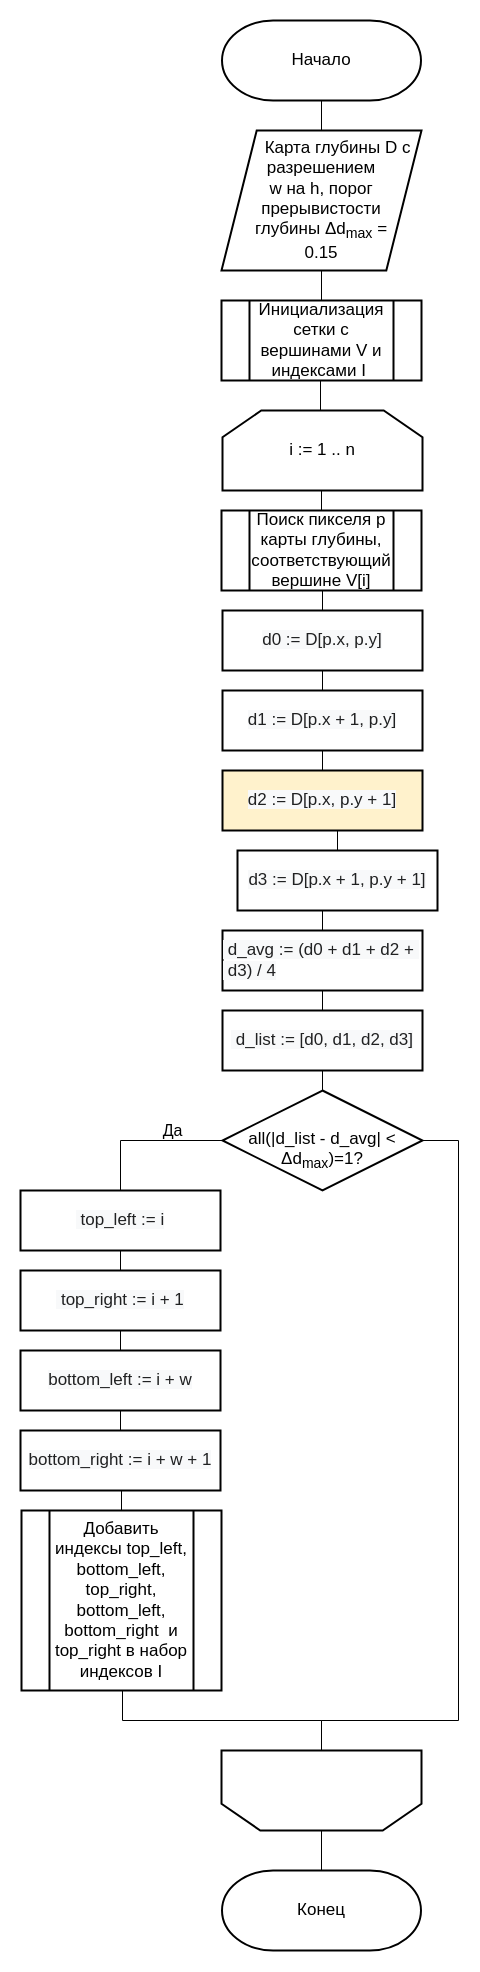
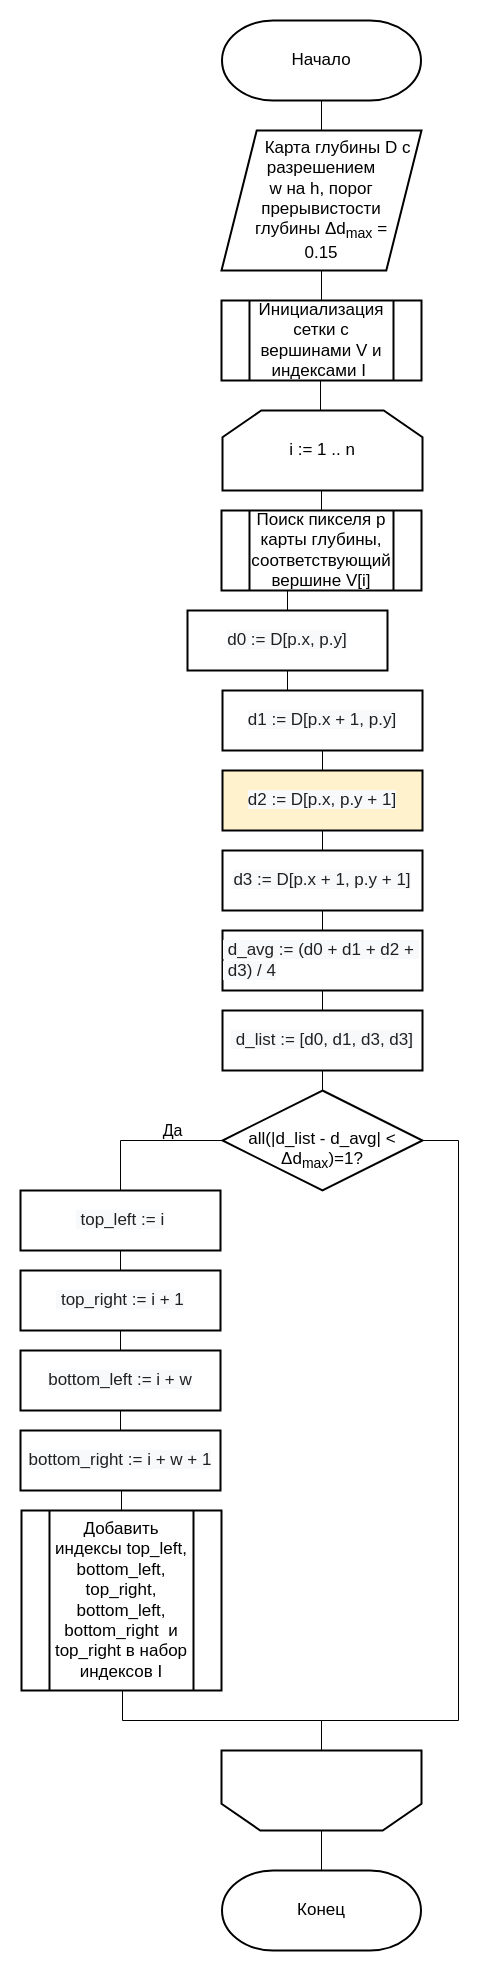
  <mxCell id="0" />
  <mxCell id="1" parent="0" />
  <mxCell id="2" style="edgeStyle=orthogonalEdgeStyle;rounded=0;orthogonalLoop=1;jettySize=auto;html=1;exitX=0.5;exitY=1;exitDx=0;exitDy=0;exitPerimeter=0;entryX=0.5;entryY=0;entryDx=0;entryDy=0;endArrow=none;endFill=0;" parent="1" source="3" target="5" edge="1"><mxGeometry relative="1" as="geometry" /></mxCell>
  <mxCell id="3" value="Начало" style="strokeWidth=2;html=1;shape=stencil(xVVNb4MwDP01HJmAaFV7nFh37GWTdnapC1FDgpysH/9+gYBaSukgl0kc8DO85+fYSsBSXUCFQRJJKDFg70GSfCGVXIJRZAObKRy8iFx4cuFq6ULQFWbGYUcgDluBLqMNqQOe+M60DFwWSNzUWbYOojf7Tf2wNFNSWhKupO5lbvKWDLi0/0ZnRxa9vDqZSxu7qLIKJRqkHno1t3FAkHx4K8XTlD49lPqOOt2/lL7nK8V+Smuf7sX3YvHEDm48jD2QW64mHpiXXMc+351XMwdyk92NyLHUImMLyNItZIec1I/cPSyygnq5B4kuXaojXqtnd/P9zH/HILi8YVgs5zMAZfaFWobuH7r0azqHcOY6JGWgbkOPXwDlGFqecC8g76X0CbG6gduzf1zuwsPxXc+mUfyjZZ8zzoTS+GQTLD6YswYdGU6W7hXhk6ndcyHc7TS2EAOCBnV3ZQP8Ag==);whiteSpace=wrap;fontSize=17;" parent="1" vertex="1"><mxGeometry x="196" y="20" width="250" height="80" as="geometry" /></mxCell>
  <mxCell id="4" style="edgeStyle=orthogonalEdgeStyle;rounded=0;orthogonalLoop=1;jettySize=auto;html=1;exitX=0.5;exitY=1;exitDx=0;exitDy=0;entryX=0.5;entryY=0;entryDx=0;entryDy=0;endArrow=none;endFill=0;" parent="1" source="5" target="11" edge="1"><mxGeometry relative="1" as="geometry" /></mxCell>
  <mxCell id="5" value="&amp;nbsp; &amp;nbsp; &amp;nbsp; &amp;nbsp;Карта глубины D с разрешением &lt;br&gt;w на&amp;nbsp;h, порог &lt;br&gt;прерывистости &lt;br&gt;глубины Δd&lt;sub&gt;max&lt;/sub&gt; = &lt;br&gt;0.15" style="shape=parallelogram;html=1;strokeWidth=2;perimeter=parallelogramPerimeter;whiteSpace=wrap;rounded=0;arcSize=12;size=0.176;fontSize=17;" parent="1" vertex="1"><mxGeometry x="221" y="130" width="200" height="140" as="geometry" /></mxCell>
  <mxCell id="6" style="edgeStyle=orthogonalEdgeStyle;rounded=0;orthogonalLoop=1;jettySize=auto;html=1;exitX=0.5;exitY=1;exitDx=0;exitDy=0;entryX=0.5;entryY=0;entryDx=0;entryDy=0;endArrow=none;endFill=0;" parent="1" source="11" edge="1"><mxGeometry relative="1" as="geometry"><mxPoint x="320" y="380" as="sourcePoint" /><mxPoint x="320" y="410" as="targetPoint" /></mxGeometry></mxCell>
  <mxCell id="7" style="edgeStyle=orthogonalEdgeStyle;rounded=0;orthogonalLoop=1;jettySize=auto;html=1;exitX=0.5;exitY=1;exitDx=0;exitDy=0;entryX=0.5;entryY=0;entryDx=0;entryDy=0;endArrow=none;endFill=0;exitPerimeter=0;" parent="1" source="28" target="13" edge="1"><mxGeometry relative="1" as="geometry"><mxPoint x="320" y="470" as="sourcePoint" /></mxGeometry></mxCell>
  <mxCell id="8" style="edgeStyle=orthogonalEdgeStyle;rounded=0;orthogonalLoop=1;jettySize=auto;html=1;exitX=0.5;exitY=1;exitDx=0;exitDy=0;endArrow=none;endFill=0;" parent="1" source="9" target="15" edge="1"><mxGeometry relative="1" as="geometry" /></mxCell>
- <mxCell id="9" value="&lt;div style=&quot;text-align: left;&quot;&gt;&lt;font face=&quot;sans-serif&quot; color=&quot;#202122&quot;&gt;&lt;span style=&quot;background-color: rgb(248, 249, 250);&quot;&gt;d0 := D[p.x, p.y]&lt;/span&gt;&lt;/font&gt;&lt;/div&gt;" style="rounded=0;whiteSpace=wrap;html=1;absoluteArcSize=1;arcSize=14;strokeWidth=2;fontSize=17;fontStyle=0" parent="1" vertex="1"><mxGeometry x="222" y="610" width="200" height="60" as="geometry" /></mxCell>
+ <mxCell id="9" value="&lt;div style=&quot;text-align: left;&quot;&gt;&lt;font face=&quot;sans-serif&quot; color=&quot;#202122&quot;&gt;&lt;span style=&quot;background-color: rgb(248, 249, 250);&quot;&gt;d0 := D[p.x, p.y]&lt;/span&gt;&lt;/font&gt;&lt;/div&gt;" style="rounded=0;whiteSpace=wrap;html=1;absoluteArcSize=1;arcSize=14;strokeWidth=2;fontSize=17;fontStyle=0" parent="1" vertex="1"><mxGeometry x="187" y="610" width="200" height="60" as="geometry" /></mxCell>
  <mxCell id="10" value="Конец" style="strokeWidth=2;html=1;shape=stencil(xVVNb4MwDP01HJmAaFV7nFh37GWTdnapC1FDgpysH/9+gYBaSukgl0kc8DO85+fYSsBSXUCFQRJJKDFg70GSfCGVXIJRZAObKRy8iFx4cuFq6ULQFWbGYUcgDluBLqMNqQOe+M60DFwWSNzUWbYOojf7Tf2wNFNSWhKupO5lbvKWDLi0/0ZnRxa9vDqZSxu7qLIKJRqkHno1t3FAkHx4K8XTlD49lPqOOt2/lL7nK8V+Smuf7sX3YvHEDm48jD2QW64mHpiXXMc+351XMwdyk92NyLHUImMLyNItZIec1I/cPSyygnq5B4kuXaojXqtnd/P9zH/HILi8YVgs5zMAZfaFWobuH7r0azqHcOY6JGWgbkOPXwDlGFqecC8g76X0CbG6gduzf1zuwsPxXc+mUfyjZZ8zzoTS+GQTLD6YswYdGU6W7hXhk6ndcyHc7TS2EAOCBnV3ZQP8Ag==);whiteSpace=wrap;fontSize=17;" parent="1" vertex="1"><mxGeometry x="196" y="1870" width="250" height="80" as="geometry" /></mxCell>
  <mxCell id="11" value="Инициализация сетки с вершинами V и индексами I&amp;nbsp;" style="verticalLabelPosition=middle;verticalAlign=middle;html=1;shape=process;whiteSpace=wrap;rounded=0;size=0.14;arcSize=6;strokeWidth=2;labelPosition=center;align=center;fontSize=17;" parent="1" vertex="1"><mxGeometry x="221" y="300" width="200" height="80" as="geometry" /></mxCell>
  <mxCell id="12" style="edgeStyle=orthogonalEdgeStyle;rounded=0;orthogonalLoop=1;jettySize=auto;html=1;exitX=0.5;exitY=1;exitDx=0;exitDy=0;entryX=0.5;entryY=0;entryDx=0;entryDy=0;endArrow=none;endFill=0;" parent="1" source="13" target="9" edge="1"><mxGeometry relative="1" as="geometry" /></mxCell>
  <mxCell id="13" value="Поиск пикселя p карты глубины, соответствующий вершине V[i]" style="verticalLabelPosition=middle;verticalAlign=middle;html=1;shape=process;whiteSpace=wrap;rounded=0;size=0.14;arcSize=6;strokeWidth=2;labelPosition=center;align=center;fontSize=17;" parent="1" vertex="1"><mxGeometry x="221" y="510" width="200" height="80" as="geometry" /></mxCell>
  <mxCell id="14" style="edgeStyle=orthogonalEdgeStyle;rounded=0;orthogonalLoop=1;jettySize=auto;html=1;exitX=0.5;exitY=1;exitDx=0;exitDy=0;entryX=0.5;entryY=0;entryDx=0;entryDy=0;endArrow=none;endFill=0;" parent="1" source="15" target="17" edge="1"><mxGeometry relative="1" as="geometry" /></mxCell>
  <mxCell id="15" value="&lt;div style=&quot;text-align: left;&quot;&gt;&lt;font face=&quot;sans-serif&quot; color=&quot;#202122&quot;&gt;&lt;span style=&quot;background-color: rgb(248, 249, 250);&quot;&gt;d1 := D[p.x + 1, p.y]&lt;/span&gt;&lt;/font&gt;&lt;/div&gt;" style="rounded=0;whiteSpace=wrap;html=1;absoluteArcSize=1;arcSize=14;strokeWidth=2;fontSize=17;fontStyle=0" parent="1" vertex="1"><mxGeometry x="222" y="690" width="200" height="60" as="geometry" /></mxCell>
  <mxCell id="16" style="edgeStyle=orthogonalEdgeStyle;rounded=0;orthogonalLoop=1;jettySize=auto;html=1;exitX=0.5;exitY=1;exitDx=0;exitDy=0;entryX=0.5;entryY=0;entryDx=0;entryDy=0;endArrow=none;endFill=0;" parent="1" source="17" target="19" edge="1"><mxGeometry relative="1" as="geometry" /></mxCell>
  <mxCell id="17" value="&lt;div style=&quot;text-align: left;&quot;&gt;&lt;font face=&quot;sans-serif&quot; color=&quot;#202122&quot;&gt;&lt;span style=&quot;background-color: rgb(248, 249, 250);&quot;&gt;d2 := D[p.x, p.y + 1]&lt;/span&gt;&lt;/font&gt;&lt;/div&gt;" style="rounded=0;whiteSpace=wrap;html=1;absoluteArcSize=1;arcSize=14;strokeWidth=2;fontSize=17;fontStyle=0;fillColor=#fff2cc;" parent="1" vertex="1"><mxGeometry x="222" y="770" width="200" height="60" as="geometry" /></mxCell>
  <mxCell id="18" style="edgeStyle=orthogonalEdgeStyle;rounded=0;orthogonalLoop=1;jettySize=auto;html=1;exitX=0.5;exitY=1;exitDx=0;exitDy=0;entryX=0.5;entryY=0;entryDx=0;entryDy=0;endArrow=none;endFill=0;" parent="1" source="19" target="21" edge="1"><mxGeometry relative="1" as="geometry" /></mxCell>
- <mxCell id="19" value="&lt;div style=&quot;text-align: left;&quot;&gt;&lt;font face=&quot;sans-serif&quot; color=&quot;#202122&quot;&gt;&lt;span style=&quot;background-color: rgb(248, 249, 250);&quot;&gt;d3 := D[p.x + 1, p.y + 1]&lt;/span&gt;&lt;/font&gt;&lt;/div&gt;" style="rounded=0;whiteSpace=wrap;html=1;absoluteArcSize=1;arcSize=14;strokeWidth=2;fontSize=17;fontStyle=0" parent="1" vertex="1"><mxGeometry x="237" y="850" width="200" height="60" as="geometry" /></mxCell>
+ <mxCell id="19" value="&lt;div style=&quot;text-align: left;&quot;&gt;&lt;font face=&quot;sans-serif&quot; color=&quot;#202122&quot;&gt;&lt;span style=&quot;background-color: rgb(248, 249, 250);&quot;&gt;d3 := D[p.x + 1, p.y + 1]&lt;/span&gt;&lt;/font&gt;&lt;/div&gt;" style="rounded=0;whiteSpace=wrap;html=1;absoluteArcSize=1;arcSize=14;strokeWidth=2;fontSize=17;fontStyle=0" parent="1" vertex="1"><mxGeometry x="222" y="850" width="200" height="60" as="geometry" /></mxCell>
  <mxCell id="20" style="edgeStyle=orthogonalEdgeStyle;rounded=0;orthogonalLoop=1;jettySize=auto;html=1;exitX=0.5;exitY=1;exitDx=0;exitDy=0;entryX=0.5;entryY=0;entryDx=0;entryDy=0;endArrow=none;endFill=0;" parent="1" source="21" target="23" edge="1"><mxGeometry relative="1" as="geometry" /></mxCell>
  <mxCell id="21" value="&lt;div style=&quot;text-align: left;&quot;&gt;&lt;font face=&quot;sans-serif&quot; color=&quot;#202122&quot;&gt;&lt;span style=&quot;background-color: rgb(248, 249, 250);&quot;&gt;&amp;nbsp;d_avg := (d0 + d1 + d2 +&amp;nbsp; &amp;nbsp;d3) / 4&lt;/span&gt;&lt;/font&gt;&lt;/div&gt;" style="rounded=0;whiteSpace=wrap;html=1;absoluteArcSize=1;arcSize=14;strokeWidth=2;fontSize=17;fontStyle=0" parent="1" vertex="1"><mxGeometry x="222" y="930" width="200" height="60" as="geometry" /></mxCell>
  <mxCell id="22" style="edgeStyle=orthogonalEdgeStyle;rounded=0;orthogonalLoop=1;jettySize=auto;html=1;exitX=0.5;exitY=1;exitDx=0;exitDy=0;entryX=0.5;entryY=0;entryDx=0;entryDy=0;entryPerimeter=0;endArrow=none;endFill=0;" parent="1" source="23" target="26" edge="1"><mxGeometry relative="1" as="geometry" /></mxCell>
- <mxCell id="23" value="&lt;div style=&quot;text-align: left;&quot;&gt;&lt;font face=&quot;sans-serif&quot; color=&quot;#202122&quot;&gt;&lt;span style=&quot;background-color: rgb(248, 249, 250);&quot;&gt;&amp;nbsp;d_list := [d0, d1, d2, d3]&lt;/span&gt;&lt;/font&gt;&lt;/div&gt;" style="rounded=0;whiteSpace=wrap;html=1;absoluteArcSize=1;arcSize=14;strokeWidth=2;fontSize=17;fontStyle=0" parent="1" vertex="1"><mxGeometry x="222" y="1010" width="200" height="60" as="geometry" /></mxCell>
+ <mxCell id="23" value="&lt;div style=&quot;text-align: left;&quot;&gt;&lt;font face=&quot;sans-serif&quot; color=&quot;#202122&quot;&gt;&lt;span style=&quot;background-color: rgb(248, 249, 250);&quot;&gt;&amp;nbsp;d_list := [d0, d1, d3, d3]&lt;/span&gt;&lt;/font&gt;&lt;/div&gt;" style="rounded=0;whiteSpace=wrap;html=1;absoluteArcSize=1;arcSize=14;strokeWidth=2;fontSize=17;fontStyle=0" parent="1" vertex="1"><mxGeometry x="222" y="1010" width="200" height="60" as="geometry" /></mxCell>
  <mxCell id="24" value="Да" style="edgeStyle=orthogonalEdgeStyle;rounded=0;orthogonalLoop=1;jettySize=auto;html=1;exitX=0;exitY=0.5;exitDx=0;exitDy=0;exitPerimeter=0;entryX=0.5;entryY=0;entryDx=0;entryDy=0;fontSize=16;endArrow=none;endFill=0;" parent="1" source="26" target="32" edge="1"><mxGeometry x="-0.342" y="-10" relative="1" as="geometry"><mxPoint as="offset" /><mxPoint x="122" y="1230" as="targetPoint" /></mxGeometry></mxCell>
  <mxCell id="25" style="edgeStyle=orthogonalEdgeStyle;rounded=0;orthogonalLoop=1;jettySize=auto;html=1;exitX=1;exitY=0.5;exitDx=0;exitDy=0;exitPerimeter=0;entryX=0.5;entryY=1;entryDx=0;entryDy=0;endArrow=none;endFill=0;entryPerimeter=0;" parent="1" source="26" target="30" edge="1"><mxGeometry relative="1" as="geometry"><mxPoint x="522" y="1230" as="targetPoint" /><Array as="points"><mxPoint x="458" y="1140" /><mxPoint x="458" y="1720" /><mxPoint x="321" y="1720" /></Array></mxGeometry></mxCell>
  <mxCell id="26" value="&lt;br&gt;all(|d_list - d_avg| &amp;lt; Δd&lt;sub style=&quot;border-color: var(--border-color);&quot;&gt;&lt;font style=&quot;font-size: 14px;&quot;&gt;max&lt;/font&gt;&lt;/sub&gt;)=1?" style="strokeWidth=2;html=1;shape=mxgraph.flowchart.decision;whiteSpace=wrap;fontSize=17;" parent="1" vertex="1"><mxGeometry x="222" y="1090" width="200" height="100" as="geometry" /></mxCell>
  <mxCell id="27" style="edgeStyle=orthogonalEdgeStyle;rounded=0;orthogonalLoop=1;jettySize=auto;html=1;entryX=0.5;entryY=1;entryDx=0;entryDy=0;entryPerimeter=0;endArrow=none;endFill=0;exitX=0.5;exitY=1;exitDx=0;exitDy=0;" parent="1" source="39" target="30" edge="1"><mxGeometry relative="1" as="geometry"><mxPoint x="121" y="1690" as="sourcePoint" /><Array as="points"><mxPoint x="122" y="1690" /><mxPoint x="122" y="1720" /><mxPoint x="321" y="1720" /></Array></mxGeometry></mxCell>
  <mxCell id="28" value="i := 1 .. n" style="strokeWidth=2;html=1;shape=stencil(rZVNb4MwDIZ/Ta5VIKItx4l1p6qXHnpOqTuiQoICa7d/vxQXjY/BmKnEAb+G94ktW2EiKhKZA/O5lhkw8cp8f2tM7oStylTpQveaYGLJMbxhGK4xlEUOcYnaVVoljylgpiitucBNncqHg9IJWHQVG8Zf3Df3R0Sx0dqZKKOLVqaRd2ZSafcv/0QzvggQ8/WIMcodIYMSbEv9KW+HAvPfyCRvGmlPILUrqrl/kQ7/J3k00obSvS7LmwjbEeriC+53cOF6Im9P4oXU6ki9rLeOUN0AT0ROGVpAER1lfHm35kOffj1lLu/L3UvU6cxcoTF0nV6NNaB2SJVuOKxmO3Qa+ASLIJhtsSScIpjtwJ/sQOklZSTi1BQwsjlO741lpQ7MsojOxsLIkJ9VmuJlNrQ/PYNKxcu1Er4B);whiteSpace=wrap;fontSize=17;" parent="1" vertex="1"><mxGeometry x="222" y="410" width="200" height="80" as="geometry" /></mxCell>
  <mxCell id="29" style="edgeStyle=orthogonalEdgeStyle;rounded=0;orthogonalLoop=1;jettySize=auto;html=1;exitX=0.5;exitY=0;exitDx=0;exitDy=0;exitPerimeter=0;entryX=0.5;entryY=0;entryDx=0;entryDy=0;entryPerimeter=0;endArrow=none;endFill=0;" parent="1" source="30" target="10" edge="1"><mxGeometry relative="1" as="geometry" /></mxCell>
  <mxCell id="30" value="" style="strokeWidth=2;html=1;shape=stencil(rZVNb4MwDIZ/Ta5VIKItx4l1p6qXHnpOqTuiQoICa7d/vxQXjY/BmKnEAb+G94ktW2EiKhKZA/O5lhkw8cp8f2tM7oStylTpQveaYGLJMbxhGK4xlEUOcYnaVVoljylgpiitucBNncqHg9IJWHQVG8Zf3Df3R0Sx0dqZKKOLVqaRd2ZSafcv/0QzvggQ8/WIMcodIYMSbEv9KW+HAvPfyCRvGmlPILUrqrl/kQ7/J3k00obSvS7LmwjbEeriC+53cOF6Im9P4oXU6ki9rLeOUN0AT0ROGVpAER1lfHm35kOffj1lLu/L3UvU6cxcoTF0nV6NNaB2SJVuOKxmO3Qa+ASLIJhtsSScIpjtwJ/sQOklZSTi1BQwsjlO741lpQ7MsojOxsLIkJ9VmuJlNrQ/PYNKxcu1Er4B);whiteSpace=wrap;flipV=1;" parent="1" vertex="1"><mxGeometry x="221" y="1750" width="200" height="80" as="geometry" /></mxCell>
  <mxCell id="31" style="edgeStyle=orthogonalEdgeStyle;rounded=0;orthogonalLoop=1;jettySize=auto;html=1;exitX=0.5;exitY=1;exitDx=0;exitDy=0;entryX=0.5;entryY=0;entryDx=0;entryDy=0;endArrow=none;endFill=0;" parent="1" source="32" target="34" edge="1"><mxGeometry relative="1" as="geometry" /></mxCell>
  <mxCell id="32" value="&lt;div style=&quot;text-align: left;&quot;&gt;&lt;font face=&quot;sans-serif&quot; color=&quot;#202122&quot;&gt;&lt;span style=&quot;background-color: rgb(248, 249, 250);&quot;&gt;&amp;nbsp;top_left := i&lt;/span&gt;&lt;/font&gt;&lt;/div&gt;" style="rounded=0;whiteSpace=wrap;html=1;absoluteArcSize=1;arcSize=14;strokeWidth=2;fontSize=17;fontStyle=0" parent="1" vertex="1"><mxGeometry x="20" y="1190" width="200" height="60" as="geometry" /></mxCell>
  <mxCell id="33" style="edgeStyle=orthogonalEdgeStyle;rounded=0;orthogonalLoop=1;jettySize=auto;html=1;exitX=0.5;exitY=1;exitDx=0;exitDy=0;entryX=0.5;entryY=0;entryDx=0;entryDy=0;endArrow=none;endFill=0;" parent="1" source="34" target="36" edge="1"><mxGeometry relative="1" as="geometry" /></mxCell>
  <mxCell id="34" value="&lt;div style=&quot;text-align: left;&quot;&gt;&lt;font face=&quot;sans-serif&quot; color=&quot;#202122&quot;&gt;&lt;span style=&quot;background-color: rgb(248, 249, 250);&quot;&gt;&amp;nbsp;top_right := i + 1&lt;/span&gt;&lt;/font&gt;&lt;/div&gt;" style="rounded=0;whiteSpace=wrap;html=1;absoluteArcSize=1;arcSize=14;strokeWidth=2;fontSize=17;fontStyle=0" parent="1" vertex="1"><mxGeometry x="20" y="1270" width="200" height="60" as="geometry" /></mxCell>
  <mxCell id="35" style="edgeStyle=orthogonalEdgeStyle;rounded=0;orthogonalLoop=1;jettySize=auto;html=1;exitX=0.5;exitY=1;exitDx=0;exitDy=0;entryX=0.5;entryY=0;entryDx=0;entryDy=0;endArrow=none;endFill=0;" parent="1" source="36" target="38" edge="1"><mxGeometry relative="1" as="geometry" /></mxCell>
  <mxCell id="36" value="&lt;div style=&quot;text-align: left;&quot;&gt;&lt;font face=&quot;sans-serif&quot; color=&quot;#202122&quot;&gt;&lt;span style=&quot;background-color: rgb(248, 249, 250);&quot;&gt;bottom_left := i + w&lt;/span&gt;&lt;/font&gt;&lt;/div&gt;" style="rounded=0;whiteSpace=wrap;html=1;absoluteArcSize=1;arcSize=14;strokeWidth=2;fontSize=17;fontStyle=0" parent="1" vertex="1"><mxGeometry x="20" y="1350" width="200" height="60" as="geometry" /></mxCell>
  <mxCell id="37" style="edgeStyle=orthogonalEdgeStyle;rounded=0;orthogonalLoop=1;jettySize=auto;html=1;exitX=0.5;exitY=1;exitDx=0;exitDy=0;entryX=0.5;entryY=0;entryDx=0;entryDy=0;endArrow=none;endFill=0;" parent="1" source="38" target="39" edge="1"><mxGeometry relative="1" as="geometry" /></mxCell>
  <mxCell id="38" value="&lt;div style=&quot;text-align: left;&quot;&gt;&lt;font face=&quot;sans-serif&quot; color=&quot;#202122&quot;&gt;&lt;span style=&quot;background-color: rgb(248, 249, 250);&quot;&gt;bottom_right := i + w + 1&lt;/span&gt;&lt;/font&gt;&lt;/div&gt;" style="rounded=0;whiteSpace=wrap;html=1;absoluteArcSize=1;arcSize=14;strokeWidth=2;fontSize=17;fontStyle=0" parent="1" vertex="1"><mxGeometry x="20" y="1430" width="200" height="60" as="geometry" /></mxCell>
  <mxCell id="39" value="Добавить индексы top_left, bottom_left, top_right, bottom_left, bottom_right&amp;nbsp; и top_right в набор индексов I" style="verticalLabelPosition=middle;verticalAlign=middle;html=1;shape=process;whiteSpace=wrap;rounded=0;size=0.14;arcSize=6;strokeWidth=2;labelPosition=center;align=center;fontSize=17;" parent="1" vertex="1"><mxGeometry x="21" y="1510" width="200" height="180" as="geometry" /></mxCell>
